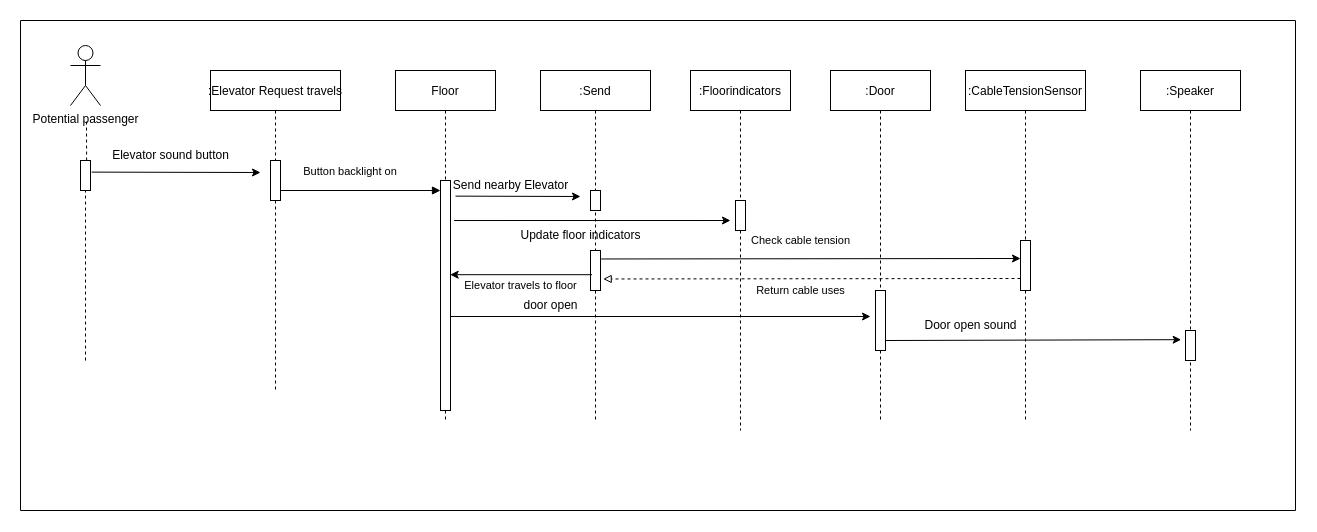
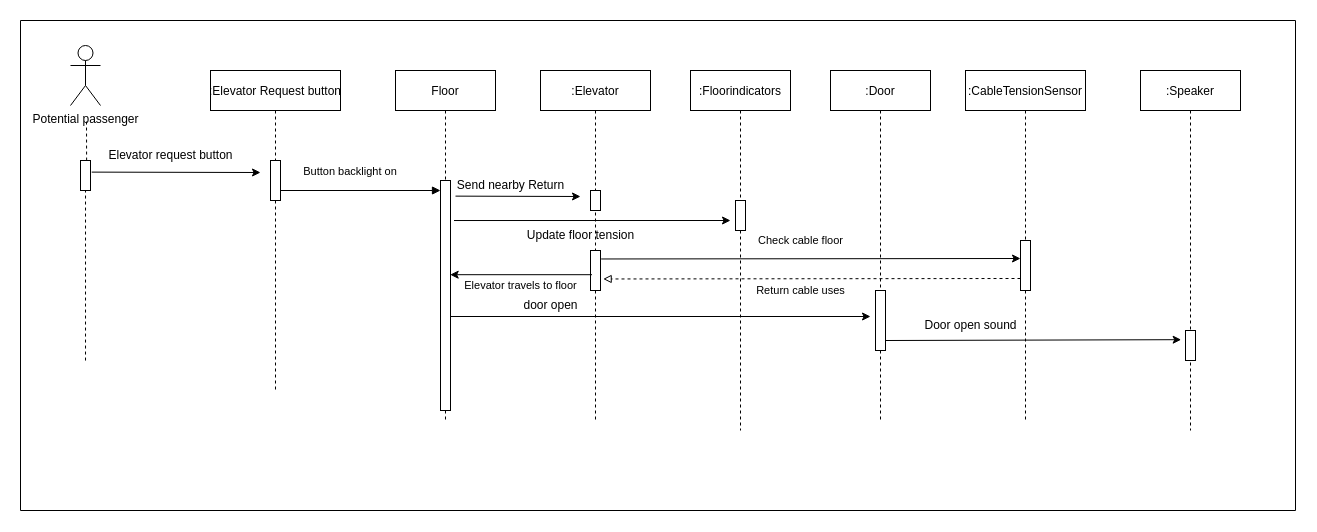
  <mxCell id="0" />
  <mxCell id="1" parent="0" />
  <mxCell id="2" value="" style="swimlane;startSize=0;" vertex="1" parent="1"><mxGeometry x="20" y="20" width="1275" height="490" as="geometry"><mxRectangle x="-60" y="30" width="50" height="40" as="alternateBounds" /></mxGeometry></mxCell>
  <mxCell id="3" value="Potential passenger" style="shape=umlActor;verticalLabelPosition=bottom;verticalAlign=top;html=1;outlineConnect=0;" vertex="1" parent="2"><mxGeometry x="50" y="25" width="30" height="60" as="geometry" /></mxCell>
  <mxCell id="4" value=":Door" style="shape=umlLifeline;perimeter=lifelinePerimeter;container=1;collapsible=0;recursiveResize=0;rounded=0;shadow=0;strokeWidth=1;" vertex="1" parent="2"><mxGeometry x="810" y="50" width="100" height="350" as="geometry" /></mxCell>
  <mxCell id="5" value="" style="points=[];perimeter=orthogonalPerimeter;rounded=0;shadow=0;strokeWidth=1;" vertex="1" parent="4"><mxGeometry x="45" y="220" width="10" height="60" as="geometry" /></mxCell>
  <mxCell id="6" value="Floor" style="shape=umlLifeline;perimeter=lifelinePerimeter;container=1;collapsible=0;recursiveResize=0;rounded=0;shadow=0;strokeWidth=1;" vertex="1" parent="2"><mxGeometry x="375" y="50" width="100" height="350" as="geometry" /></mxCell>
  <mxCell id="7" value="" style="points=[];perimeter=orthogonalPerimeter;rounded=0;shadow=0;strokeWidth=1;" vertex="1" parent="6"><mxGeometry x="45" y="110" width="10" height="230" as="geometry" /></mxCell>
  <mxCell id="8" value="Button backlight on" style="verticalAlign=bottom;endArrow=block;entryX=1;entryY=0;shadow=0;strokeWidth=1;" edge="1" parent="6"><mxGeometry x="-0.091" y="10" relative="1" as="geometry"><mxPoint x="-120" y="120" as="sourcePoint" /><mxPoint x="45" y="120" as="targetPoint" /><mxPoint as="offset" /></mxGeometry></mxCell>
- <mxCell id="9" value=":Elevator Request travels" style="shape=umlLifeline;perimeter=lifelinePerimeter;container=1;collapsible=0;recursiveResize=0;rounded=0;shadow=0;strokeWidth=1;" vertex="1" parent="2"><mxGeometry x="190" y="50" width="130" height="320" as="geometry" /></mxCell>
+ <mxCell id="9" value=":Elevator Request button" style="shape=umlLifeline;perimeter=lifelinePerimeter;container=1;collapsible=0;recursiveResize=0;rounded=0;shadow=0;strokeWidth=1;" vertex="1" parent="2"><mxGeometry x="190" y="50" width="130" height="320" as="geometry" /></mxCell>
  <mxCell id="10" value="" style="points=[];perimeter=orthogonalPerimeter;rounded=0;shadow=0;strokeWidth=1;" vertex="1" parent="9"><mxGeometry x="60" y="90" width="10" height="40" as="geometry" /></mxCell>
- <mxCell id="11" value="Elevator sound button" style="text;html=1;align=center;verticalAlign=middle;resizable=0;points=[];autosize=1;strokeColor=none;fillColor=none;" vertex="1" parent="2"><mxGeometry x="75" y="120" width="150" height="30" as="geometry" /></mxCell>
+ <mxCell id="11" value="Elevator request button" style="text;html=1;align=center;verticalAlign=middle;resizable=0;points=[];autosize=1;strokeColor=none;fillColor=none;" vertex="1" parent="2"><mxGeometry x="75" y="120" width="150" height="30" as="geometry" /></mxCell>
  <mxCell id="12" value=":CableTensionSensor" style="shape=umlLifeline;perimeter=lifelinePerimeter;container=1;collapsible=0;recursiveResize=0;rounded=0;shadow=0;strokeWidth=1;" vertex="1" parent="2"><mxGeometry x="945" y="50" width="120" height="350" as="geometry" /></mxCell>
  <mxCell id="13" value="" style="points=[];perimeter=orthogonalPerimeter;rounded=0;shadow=0;strokeWidth=1;" vertex="1" parent="12"><mxGeometry x="55" y="170" width="10" height="50" as="geometry" /></mxCell>
  <mxCell id="14" value="" style="endArrow=classic;html=1;rounded=0;entryX=-0.433;entryY=0.306;entryDx=0;entryDy=0;entryPerimeter=0;" edge="1" parent="12" target="23"><mxGeometry width="50" height="50" relative="1" as="geometry"><mxPoint x="-80" y="270" as="sourcePoint" /><mxPoint x="210" y="270" as="targetPoint" /></mxGeometry></mxCell>
  <mxCell id="15" value="Door open sound" style="text;html=1;align=center;verticalAlign=middle;resizable=0;points=[];autosize=1;strokeColor=none;fillColor=none;" vertex="1" parent="12"><mxGeometry x="-55" y="240" width="120" height="30" as="geometry" /></mxCell>
  <mxCell id="16" value="" style="endArrow=classic;html=1;rounded=0;exitX=1.12;exitY=0.387;exitDx=0;exitDy=0;exitPerimeter=0;" edge="1" parent="2" source="34"><mxGeometry width="50" height="50" relative="1" as="geometry"><mxPoint x="50" y="140" as="sourcePoint" /><mxPoint x="240" y="152" as="targetPoint" /></mxGeometry></mxCell>
- <mxCell id="17" value=":Send" style="shape=umlLifeline;perimeter=lifelinePerimeter;container=1;collapsible=0;recursiveResize=0;rounded=0;shadow=0;strokeWidth=1;" vertex="1" parent="2"><mxGeometry x="520" y="50" width="110" height="350" as="geometry" /></mxCell>
+ <mxCell id="17" value=":Elevator" style="shape=umlLifeline;perimeter=lifelinePerimeter;container=1;collapsible=0;recursiveResize=0;rounded=0;shadow=0;strokeWidth=1;" vertex="1" parent="2"><mxGeometry x="520" y="50" width="110" height="350" as="geometry" /></mxCell>
  <mxCell id="18" value="" style="points=[];perimeter=orthogonalPerimeter;rounded=0;shadow=0;strokeWidth=1;" vertex="1" parent="17"><mxGeometry x="50" y="120" width="10" height="20" as="geometry" /></mxCell>
- <mxCell id="19" value="Update floor indicators" style="text;html=1;align=center;verticalAlign=middle;resizable=0;points=[];autosize=1;strokeColor=none;fillColor=none;" vertex="1" parent="17"><mxGeometry x="-30" y="150" width="140" height="30" as="geometry" /></mxCell>
+ <mxCell id="19" value="Update floor tension" style="text;html=1;align=center;verticalAlign=middle;resizable=0;points=[];autosize=1;strokeColor=none;fillColor=none;" vertex="1" parent="17"><mxGeometry x="-30" y="150" width="140" height="30" as="geometry" /></mxCell>
  <mxCell id="20" value="" style="points=[];perimeter=orthogonalPerimeter;rounded=0;shadow=0;strokeWidth=1;" vertex="1" parent="17"><mxGeometry x="50" y="180" width="10" height="40" as="geometry" /></mxCell>
  <mxCell id="21" value="door open" style="text;html=1;align=center;verticalAlign=middle;resizable=0;points=[];autosize=1;strokeColor=none;fillColor=none;" vertex="1" parent="17"><mxGeometry x="-30" y="220" width="80" height="30" as="geometry" /></mxCell>
  <mxCell id="22" value=":Speaker" style="shape=umlLifeline;perimeter=lifelinePerimeter;container=1;collapsible=0;recursiveResize=0;rounded=0;shadow=0;strokeWidth=1;" vertex="1" parent="2"><mxGeometry x="1120" y="50" width="100" height="360" as="geometry" /></mxCell>
  <mxCell id="23" value="" style="points=[];perimeter=orthogonalPerimeter;rounded=0;shadow=0;strokeWidth=1;" vertex="1" parent="22"><mxGeometry x="45" y="260" width="10" height="30" as="geometry" /></mxCell>
  <mxCell id="24" value=":Floorindicators" style="shape=umlLifeline;perimeter=lifelinePerimeter;container=1;collapsible=0;recursiveResize=0;rounded=0;shadow=0;strokeWidth=1;" vertex="1" parent="2"><mxGeometry x="670" y="50" width="100" height="360" as="geometry" /></mxCell>
  <mxCell id="25" value="" style="points=[];perimeter=orthogonalPerimeter;rounded=0;shadow=0;strokeWidth=1;" vertex="1" parent="24"><mxGeometry x="45" y="130" width="10" height="30" as="geometry" /></mxCell>
  <mxCell id="26" value="" style="endArrow=classic;html=1;rounded=0;" edge="1" parent="2"><mxGeometry width="50" height="50" relative="1" as="geometry"><mxPoint x="430" y="296" as="sourcePoint" /><mxPoint x="850" y="296" as="targetPoint" /></mxGeometry></mxCell>
  <mxCell id="27" value="" style="endArrow=classic;html=1;rounded=0;exitX=1.5;exitY=0.068;exitDx=0;exitDy=0;exitPerimeter=0;" edge="1" parent="2" source="7"><mxGeometry width="50" height="50" relative="1" as="geometry"><mxPoint x="470" y="190" as="sourcePoint" /><mxPoint x="560" y="176" as="targetPoint" /></mxGeometry></mxCell>
- <mxCell id="28" value="Send nearby Elevator" style="text;html=1;align=center;verticalAlign=middle;resizable=0;points=[];autosize=1;strokeColor=none;fillColor=none;" vertex="1" parent="2"><mxGeometry x="420" y="150" width="140" height="30" as="geometry" /></mxCell>
+ <mxCell id="28" value="Send nearby Return" style="text;html=1;align=center;verticalAlign=middle;resizable=0;points=[];autosize=1;strokeColor=none;fillColor=none;" vertex="1" parent="2"><mxGeometry x="420" y="150" width="140" height="30" as="geometry" /></mxCell>
  <mxCell id="29" value="" style="endArrow=classic;html=1;rounded=0;exitX=1.351;exitY=0.174;exitDx=0;exitDy=0;exitPerimeter=0;" edge="1" parent="2" source="7"><mxGeometry width="50" height="50" relative="1" as="geometry"><mxPoint x="440.0" y="200" as="sourcePoint" /><mxPoint x="710" y="200" as="targetPoint" /></mxGeometry></mxCell>
  <mxCell id="30" value="" style="endArrow=classic;html=1;rounded=0;entryX=1.267;entryY=0.353;entryDx=0;entryDy=0;entryPerimeter=0;" edge="1" parent="2"><mxGeometry width="50" height="50" relative="1" as="geometry"><mxPoint x="571.5" y="254.19" as="sourcePoint" /><mxPoint x="429.67" y="254.19" as="targetPoint" /></mxGeometry></mxCell>
  <mxCell id="31" value="&lt;font style=&quot;font-size: 11px;&quot;&gt;Elevator travels to floor&lt;/font&gt;" style="text;html=1;align=center;verticalAlign=middle;resizable=0;points=[];autosize=1;strokeColor=none;fillColor=none;" vertex="1" parent="2"><mxGeometry x="430" y="250" width="140" height="30" as="geometry" /></mxCell>
  <mxCell id="32" value="" style="endArrow=none;dashed=1;html=1;rounded=0;fontSize=11;exitX=0.612;exitY=0.002;exitDx=0;exitDy=0;exitPerimeter=0;startArrow=none;" edge="1" parent="2" source="34"><mxGeometry width="50" height="50" relative="1" as="geometry"><mxPoint x="120" y="300" as="sourcePoint" /><mxPoint x="66" y="100" as="targetPoint" /></mxGeometry></mxCell>
  <mxCell id="33" value="" style="endArrow=none;dashed=1;html=1;rounded=0;fontSize=11;exitX=0.051;exitY=0.694;exitDx=0;exitDy=0;exitPerimeter=0;" edge="1" parent="2" source="2" target="34"><mxGeometry width="50" height="50" relative="1" as="geometry"><mxPoint x="-64.975" y="200.06" as="sourcePoint" /><mxPoint x="-64.997" y="-50" as="targetPoint" /></mxGeometry></mxCell>
  <mxCell id="34" value="" style="points=[];perimeter=orthogonalPerimeter;rounded=0;shadow=0;strokeWidth=1;" vertex="1" parent="2"><mxGeometry x="60" y="140" width="10" height="30" as="geometry" /></mxCell>
  <mxCell id="35" value="" style="endArrow=classic;html=1;rounded=0;fontSize=11;exitX=1.067;exitY=0.212;exitDx=0;exitDy=0;exitPerimeter=0;" edge="1" parent="2" source="20"><mxGeometry width="50" height="50" relative="1" as="geometry"><mxPoint x="650" y="280" as="sourcePoint" /><mxPoint x="1000" y="238" as="targetPoint" /></mxGeometry></mxCell>
  <mxCell id="36" value="" style="endArrow=block;html=1;rounded=0;fontSize=11;entryX=1.267;entryY=0.712;entryDx=0;entryDy=0;entryPerimeter=0;dashed=1;endFill=0;" edge="1" parent="2" target="20"><mxGeometry width="50" height="50" relative="1" as="geometry"><mxPoint x="1000" y="258" as="sourcePoint" /><mxPoint x="970" y="250" as="targetPoint" /></mxGeometry></mxCell>
- <mxCell id="37" value="Check cable tension" style="text;html=1;align=center;verticalAlign=middle;resizable=0;points=[];autosize=1;strokeColor=none;fillColor=none;fontSize=11;" vertex="1" parent="1"><mxGeometry x="740" y="225" width="120" height="30" as="geometry" /></mxCell>
+ <mxCell id="37" value="Check cable floor" style="text;html=1;align=center;verticalAlign=middle;resizable=0;points=[];autosize=1;strokeColor=none;fillColor=none;fontSize=11;" vertex="1" parent="1"><mxGeometry x="740" y="225" width="120" height="30" as="geometry" /></mxCell>
  <mxCell id="38" value="Return cable uses" style="text;html=1;align=center;verticalAlign=middle;resizable=0;points=[];autosize=1;strokeColor=none;fillColor=none;fontSize=11;" vertex="1" parent="1"><mxGeometry x="740" y="275" width="120" height="30" as="geometry" /></mxCell>
